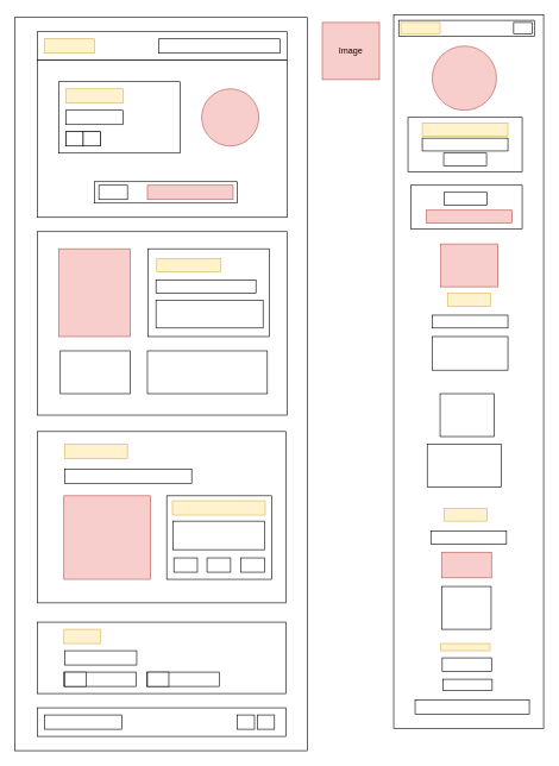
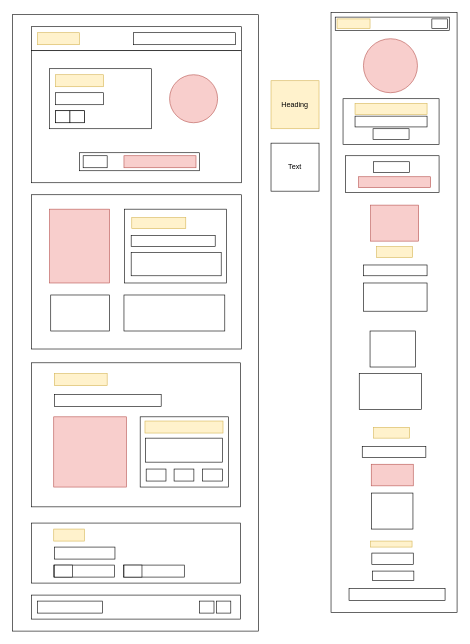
  <mxCell id="0" />
  <mxCell id="1" parent="0" />
  <mxCell id="2" value="" style="rounded=0;whiteSpace=wrap;html=1;" vertex="1" parent="1"><mxGeometry x="20" y="24" width="410" height="1027" as="geometry" /></mxCell>
  <mxCell id="3" value="" style="rounded=0;whiteSpace=wrap;html=1;" vertex="1" parent="1"><mxGeometry x="52" y="44" width="350" height="40" as="geometry" /></mxCell>
  <mxCell id="4" value="" style="rounded=0;whiteSpace=wrap;html=1;fillColor=#fff2cc;strokeColor=#d6b656;" vertex="1" parent="1"><mxGeometry x="62" y="54" width="70" height="20" as="geometry" /></mxCell>
  <mxCell id="5" value="" style="rounded=0;whiteSpace=wrap;html=1;" vertex="1" parent="1"><mxGeometry x="222" y="54" width="170" height="20" as="geometry" /></mxCell>
  <mxCell id="6" value="" style="rounded=0;whiteSpace=wrap;html=1;" vertex="1" parent="1"><mxGeometry x="52" y="84" width="350" height="220" as="geometry" /></mxCell>
  <mxCell id="7" value="" style="rounded=0;whiteSpace=wrap;html=1;" vertex="1" parent="1"><mxGeometry x="82" y="114" width="170" height="100" as="geometry" /></mxCell>
  <mxCell id="8" value="" style="ellipse;whiteSpace=wrap;html=1;aspect=fixed;fillColor=#f8cecc;strokeColor=#b85450;" vertex="1" parent="1"><mxGeometry x="282" y="124" width="80" height="80" as="geometry" /></mxCell>
  <mxCell id="9" value="" style="rounded=0;whiteSpace=wrap;html=1;" vertex="1" parent="1"><mxGeometry x="132" y="254" width="200" height="30" as="geometry" /></mxCell>
  <mxCell id="10" value="" style="rounded=0;whiteSpace=wrap;html=1;fillColor=#fff2cc;strokeColor=#d6b656;" vertex="1" parent="1"><mxGeometry x="92" y="124" width="80" height="20" as="geometry" /></mxCell>
  <mxCell id="11" value="" style="rounded=0;whiteSpace=wrap;html=1;" vertex="1" parent="1"><mxGeometry x="92" y="154" width="80" height="20" as="geometry" /></mxCell>
  <mxCell id="12" value="" style="rounded=0;whiteSpace=wrap;html=1;" vertex="1" parent="1"><mxGeometry x="92" y="184" width="48" height="20" as="geometry" /></mxCell>
  <mxCell id="13" value="" style="rounded=0;whiteSpace=wrap;html=1;" vertex="1" parent="1"><mxGeometry x="138" y="259" width="40" height="20" as="geometry" /></mxCell>
  <mxCell id="14" value="" style="rounded=0;whiteSpace=wrap;html=1;fillColor=#f8cecc;strokeColor=#b85450;" vertex="1" parent="1"><mxGeometry x="206" y="259" width="120" height="20" as="geometry" /></mxCell>
  <mxCell id="15" value="" style="rounded=0;whiteSpace=wrap;html=1;" vertex="1" parent="1"><mxGeometry x="52" y="324" width="350" height="257" as="geometry" /></mxCell>
  <mxCell id="16" value="" style="rounded=0;whiteSpace=wrap;html=1;" vertex="1" parent="1"><mxGeometry x="207" y="348" width="170" height="123" as="geometry" /></mxCell>
  <mxCell id="17" value="" style="rounded=0;whiteSpace=wrap;html=1;fillColor=#f8cecc;strokeColor=#b85450;" vertex="1" parent="1"><mxGeometry x="82" y="348" width="100" height="123" as="geometry" /></mxCell>
  <mxCell id="18" value="" style="rounded=0;whiteSpace=wrap;html=1;" vertex="1" parent="1"><mxGeometry x="218" y="392" width="140" height="18.5" as="geometry" /></mxCell>
  <mxCell id="19" value="" style="rounded=0;whiteSpace=wrap;html=1;fillColor=#fff2cc;strokeColor=#d6b656;" vertex="1" parent="1"><mxGeometry x="219" y="362" width="90" height="18.5" as="geometry" /></mxCell>
  <mxCell id="20" value="" style="rounded=0;whiteSpace=wrap;html=1;" vertex="1" parent="1"><mxGeometry x="218" y="420" width="150" height="39" as="geometry" /></mxCell>
  <mxCell id="21" value="" style="rounded=0;whiteSpace=wrap;html=1;" vertex="1" parent="1"><mxGeometry x="84" y="491" width="98" height="60" as="geometry" /></mxCell>
  <mxCell id="22" value="" style="rounded=0;whiteSpace=wrap;html=1;" vertex="1" parent="1"><mxGeometry x="206" y="491" width="168" height="60" as="geometry" /></mxCell>
  <mxCell id="23" value="" style="rounded=0;whiteSpace=wrap;html=1;" vertex="1" parent="1"><mxGeometry x="52" y="604" width="348" height="240" as="geometry" /></mxCell>
  <mxCell id="24" value="" style="rounded=0;whiteSpace=wrap;html=1;fillColor=#fff2cc;strokeColor=#d6b656;" vertex="1" parent="1"><mxGeometry x="90" y="622" width="88" height="20" as="geometry" /></mxCell>
  <mxCell id="25" value="" style="rounded=0;whiteSpace=wrap;html=1;" vertex="1" parent="1"><mxGeometry x="90" y="657" width="178" height="20" as="geometry" /></mxCell>
  <mxCell id="26" value="" style="rounded=0;whiteSpace=wrap;html=1;" vertex="1" parent="1"><mxGeometry x="233" y="694" width="147" height="117" as="geometry" /></mxCell>
  <mxCell id="27" value="" style="rounded=0;whiteSpace=wrap;html=1;fillColor=#f8cecc;strokeColor=#b85450;" vertex="1" parent="1"><mxGeometry x="89" y="694" width="121" height="117" as="geometry" /></mxCell>
  <mxCell id="28" value="" style="rounded=0;whiteSpace=wrap;html=1;fillColor=#fff2cc;strokeColor=#d6b656;" vertex="1" parent="1"><mxGeometry x="241" y="701" width="130" height="20" as="geometry" /></mxCell>
  <mxCell id="29" value="" style="rounded=0;whiteSpace=wrap;html=1;" vertex="1" parent="1"><mxGeometry x="242" y="729.5" width="128" height="40" as="geometry" /></mxCell>
  <mxCell id="30" value="" style="rounded=0;whiteSpace=wrap;html=1;" vertex="1" parent="1"><mxGeometry x="289.5" y="781" width="33" height="20" as="geometry" /></mxCell>
  <mxCell id="31" value="" style="rounded=0;whiteSpace=wrap;html=1;" vertex="1" parent="1"><mxGeometry x="243" y="781" width="33" height="20" as="geometry" /></mxCell>
  <mxCell id="32" value="" style="rounded=0;whiteSpace=wrap;html=1;" vertex="1" parent="1"><mxGeometry x="337" y="781" width="33" height="20" as="geometry" /></mxCell>
  <mxCell id="33" value="" style="rounded=0;whiteSpace=wrap;html=1;" vertex="1" parent="1"><mxGeometry x="52" y="871" width="348" height="100" as="geometry" /></mxCell>
  <mxCell id="34" value="" style="rounded=0;whiteSpace=wrap;html=1;fillColor=#fff2cc;strokeColor=#d6b656;" vertex="1" parent="1"><mxGeometry x="89" y="881" width="51" height="20" as="geometry" /></mxCell>
  <mxCell id="35" value="" style="rounded=0;whiteSpace=wrap;html=1;" vertex="1" parent="1"><mxGeometry x="90" y="911" width="101" height="20" as="geometry" /></mxCell>
  <mxCell id="36" value="" style="rounded=0;whiteSpace=wrap;html=1;" vertex="1" parent="1"><mxGeometry x="205.5" y="941" width="101" height="20" as="geometry" /></mxCell>
  <mxCell id="37" value="" style="rounded=0;whiteSpace=wrap;html=1;" vertex="1" parent="1"><mxGeometry x="89" y="941" width="101" height="20" as="geometry" /></mxCell>
  <mxCell id="38" value="" style="rounded=0;whiteSpace=wrap;html=1;" vertex="1" parent="1"><mxGeometry x="90" y="941" width="30" height="20" as="geometry" /></mxCell>
  <mxCell id="39" value="" style="rounded=0;whiteSpace=wrap;html=1;" vertex="1" parent="1"><mxGeometry x="206" y="941" width="30" height="20" as="geometry" /></mxCell>
  <mxCell id="40" value="" style="rounded=0;whiteSpace=wrap;html=1;" vertex="1" parent="1"><mxGeometry x="52" y="991" width="348" height="40" as="geometry" /></mxCell>
  <mxCell id="41" value="" style="rounded=0;whiteSpace=wrap;html=1;" vertex="1" parent="1"><mxGeometry x="62" y="1001" width="108" height="20" as="geometry" /></mxCell>
  <mxCell id="42" value="" style="rounded=0;whiteSpace=wrap;html=1;" vertex="1" parent="1"><mxGeometry x="360" y="1001" width="24" height="20" as="geometry" /></mxCell>
  <mxCell id="43" value="" style="rounded=0;whiteSpace=wrap;html=1;" vertex="1" parent="1"><mxGeometry x="332" y="1001" width="24" height="20" as="geometry" /></mxCell>
  <mxCell id="44" value="" style="rounded=0;whiteSpace=wrap;html=1;" vertex="1" parent="1"><mxGeometry x="92" y="184" width="24" height="20" as="geometry" /></mxCell>
  <mxCell id="45" value="" style="rounded=0;whiteSpace=wrap;html=1;" vertex="1" parent="1"><mxGeometry x="116" y="184" width="24" height="20" as="geometry" /></mxCell>
  <mxCell id="46" value="" style="rounded=0;whiteSpace=wrap;html=1;" vertex="1" parent="1"><mxGeometry x="551" y="20" width="210" height="1000" as="geometry" /></mxCell>
  <mxCell id="47" value="" style="rounded=0;whiteSpace=wrap;html=1;" vertex="1" parent="1"><mxGeometry x="558" y="28" width="190" height="22" as="geometry" /></mxCell>
  <mxCell id="48" value="" style="ellipse;whiteSpace=wrap;html=1;aspect=fixed;fillColor=#f8cecc;strokeColor=#b85450;" vertex="1" parent="1"><mxGeometry x="605" y="64" width="90" height="90" as="geometry" /></mxCell>
  <mxCell id="49" value="" style="rounded=0;whiteSpace=wrap;html=1;fillColor=#fff2cc;strokeColor=#d6b656;" vertex="1" parent="1"><mxGeometry x="561" y="31" width="55" height="16" as="geometry" /></mxCell>
  <mxCell id="50" value="" style="rounded=0;whiteSpace=wrap;html=1;" vertex="1" parent="1"><mxGeometry x="719" y="31" width="26" height="16" as="geometry" /></mxCell>
  <mxCell id="51" value="" style="rounded=0;whiteSpace=wrap;html=1;" vertex="1" parent="1"><mxGeometry x="571" y="164" width="160" height="76" as="geometry" /></mxCell>
  <mxCell id="52" value="" style="rounded=0;whiteSpace=wrap;html=1;fillColor=#fff2cc;strokeColor=#d6b656;" vertex="1" parent="1"><mxGeometry x="591" y="172" width="120" height="18" as="geometry" /></mxCell>
  <mxCell id="53" value="" style="rounded=0;whiteSpace=wrap;html=1;" vertex="1" parent="1"><mxGeometry x="591" y="193" width="120" height="18" as="geometry" /></mxCell>
  <mxCell id="54" value="" style="rounded=0;whiteSpace=wrap;html=1;" vertex="1" parent="1"><mxGeometry x="621" y="214" width="60" height="18" as="geometry" /></mxCell>
  <mxCell id="55" value="" style="rounded=0;whiteSpace=wrap;html=1;" vertex="1" parent="1"><mxGeometry x="575" y="259" width="156" height="61" as="geometry" /></mxCell>
  <mxCell id="56" value="" style="rounded=0;whiteSpace=wrap;html=1;fillColor=#f8cecc;strokeColor=#b85450;" vertex="1" parent="1"><mxGeometry x="597" y="294" width="120" height="18" as="geometry" /></mxCell>
  <mxCell id="57" value="" style="rounded=0;whiteSpace=wrap;html=1;" vertex="1" parent="1"><mxGeometry x="622" y="269" width="60" height="18" as="geometry" /></mxCell>
  <mxCell id="58" value="" style="rounded=0;whiteSpace=wrap;html=1;fillColor=#f8cecc;strokeColor=#b85450;" vertex="1" parent="1"><mxGeometry x="617" y="341.25" width="80" height="60" as="geometry" /></mxCell>
  <mxCell id="59" value="" style="rounded=0;whiteSpace=wrap;html=1;fillColor=#fff2cc;strokeColor=#d6b656;" vertex="1" parent="1"><mxGeometry x="627" y="410.5" width="60" height="18" as="geometry" /></mxCell>
  <mxCell id="60" value="" style="rounded=0;whiteSpace=wrap;html=1;" vertex="1" parent="1"><mxGeometry x="605" y="441" width="106" height="18" as="geometry" /></mxCell>
  <mxCell id="61" value="" style="rounded=0;whiteSpace=wrap;html=1;" vertex="1" parent="1"><mxGeometry x="605" y="471" width="106" height="47" as="geometry" /></mxCell>
  <mxCell id="62" value="" style="rounded=0;whiteSpace=wrap;html=1;" vertex="1" parent="1"><mxGeometry x="598" y="622" width="104" height="60" as="geometry" /></mxCell>
  <mxCell id="63" value="" style="rounded=0;whiteSpace=wrap;html=1;" vertex="1" parent="1"><mxGeometry x="616" y="551" width="76" height="60" as="geometry" /></mxCell>
  <mxCell id="64" value="" style="rounded=0;whiteSpace=wrap;html=1;fillColor=#fff2cc;strokeColor=#d6b656;" vertex="1" parent="1"><mxGeometry x="622" y="711.5" width="60" height="18" as="geometry" /></mxCell>
  <mxCell id="65" value="" style="rounded=0;whiteSpace=wrap;html=1;" vertex="1" parent="1"><mxGeometry x="603" y="743.5" width="106" height="18" as="geometry" /></mxCell>
  <mxCell id="66" value="" style="rounded=0;whiteSpace=wrap;html=1;fillColor=#f8cecc;strokeColor=#b85450;" vertex="1" parent="1"><mxGeometry x="618" y="773" width="70" height="36" as="geometry" /></mxCell>
  <mxCell id="67" value="" style="rounded=0;whiteSpace=wrap;html=1;" vertex="1" parent="1"><mxGeometry x="618.5" y="821" width="69" height="60" as="geometry" /></mxCell>
  <mxCell id="68" value="" style="rounded=0;whiteSpace=wrap;html=1;fillColor=#fff2cc;strokeColor=#d6b656;" vertex="1" parent="1"><mxGeometry x="617" y="901" width="69" height="10" as="geometry" /></mxCell>
  <mxCell id="69" value="" style="rounded=0;whiteSpace=wrap;html=1;" vertex="1" parent="1"><mxGeometry x="619" y="921" width="69" height="19" as="geometry" /></mxCell>
  <mxCell id="70" value="" style="rounded=0;whiteSpace=wrap;html=1;" vertex="1" parent="1"><mxGeometry x="581" y="980" width="160" height="20" as="geometry" /></mxCell>
- <mxCell id="71" value="Image" style="whiteSpace=wrap;html=1;aspect=fixed;fillColor=#f8cecc;strokeColor=#b85450;" vertex="1" parent="1"><mxGeometry x="451" y="31" width="80" height="80" as="geometry" /></mxCell>
+ <mxCell id="72" value="Heading" style="whiteSpace=wrap;html=1;aspect=fixed;fillColor=#fff2cc;strokeColor=#d6b656;" vertex="1" parent="1"><mxGeometry x="451" y="134" width="80" height="80" as="geometry" /></mxCell>
+ <mxCell id="73" value="Text" style="whiteSpace=wrap;html=1;aspect=fixed;" vertex="1" parent="1"><mxGeometry x="451" y="238" width="80" height="80" as="geometry" /></mxCell>
  <mxCell id="74" value="" style="rounded=0;whiteSpace=wrap;html=1;" vertex="1" parent="1"><mxGeometry x="620" y="951" width="69" height="16" as="geometry" /></mxCell>
